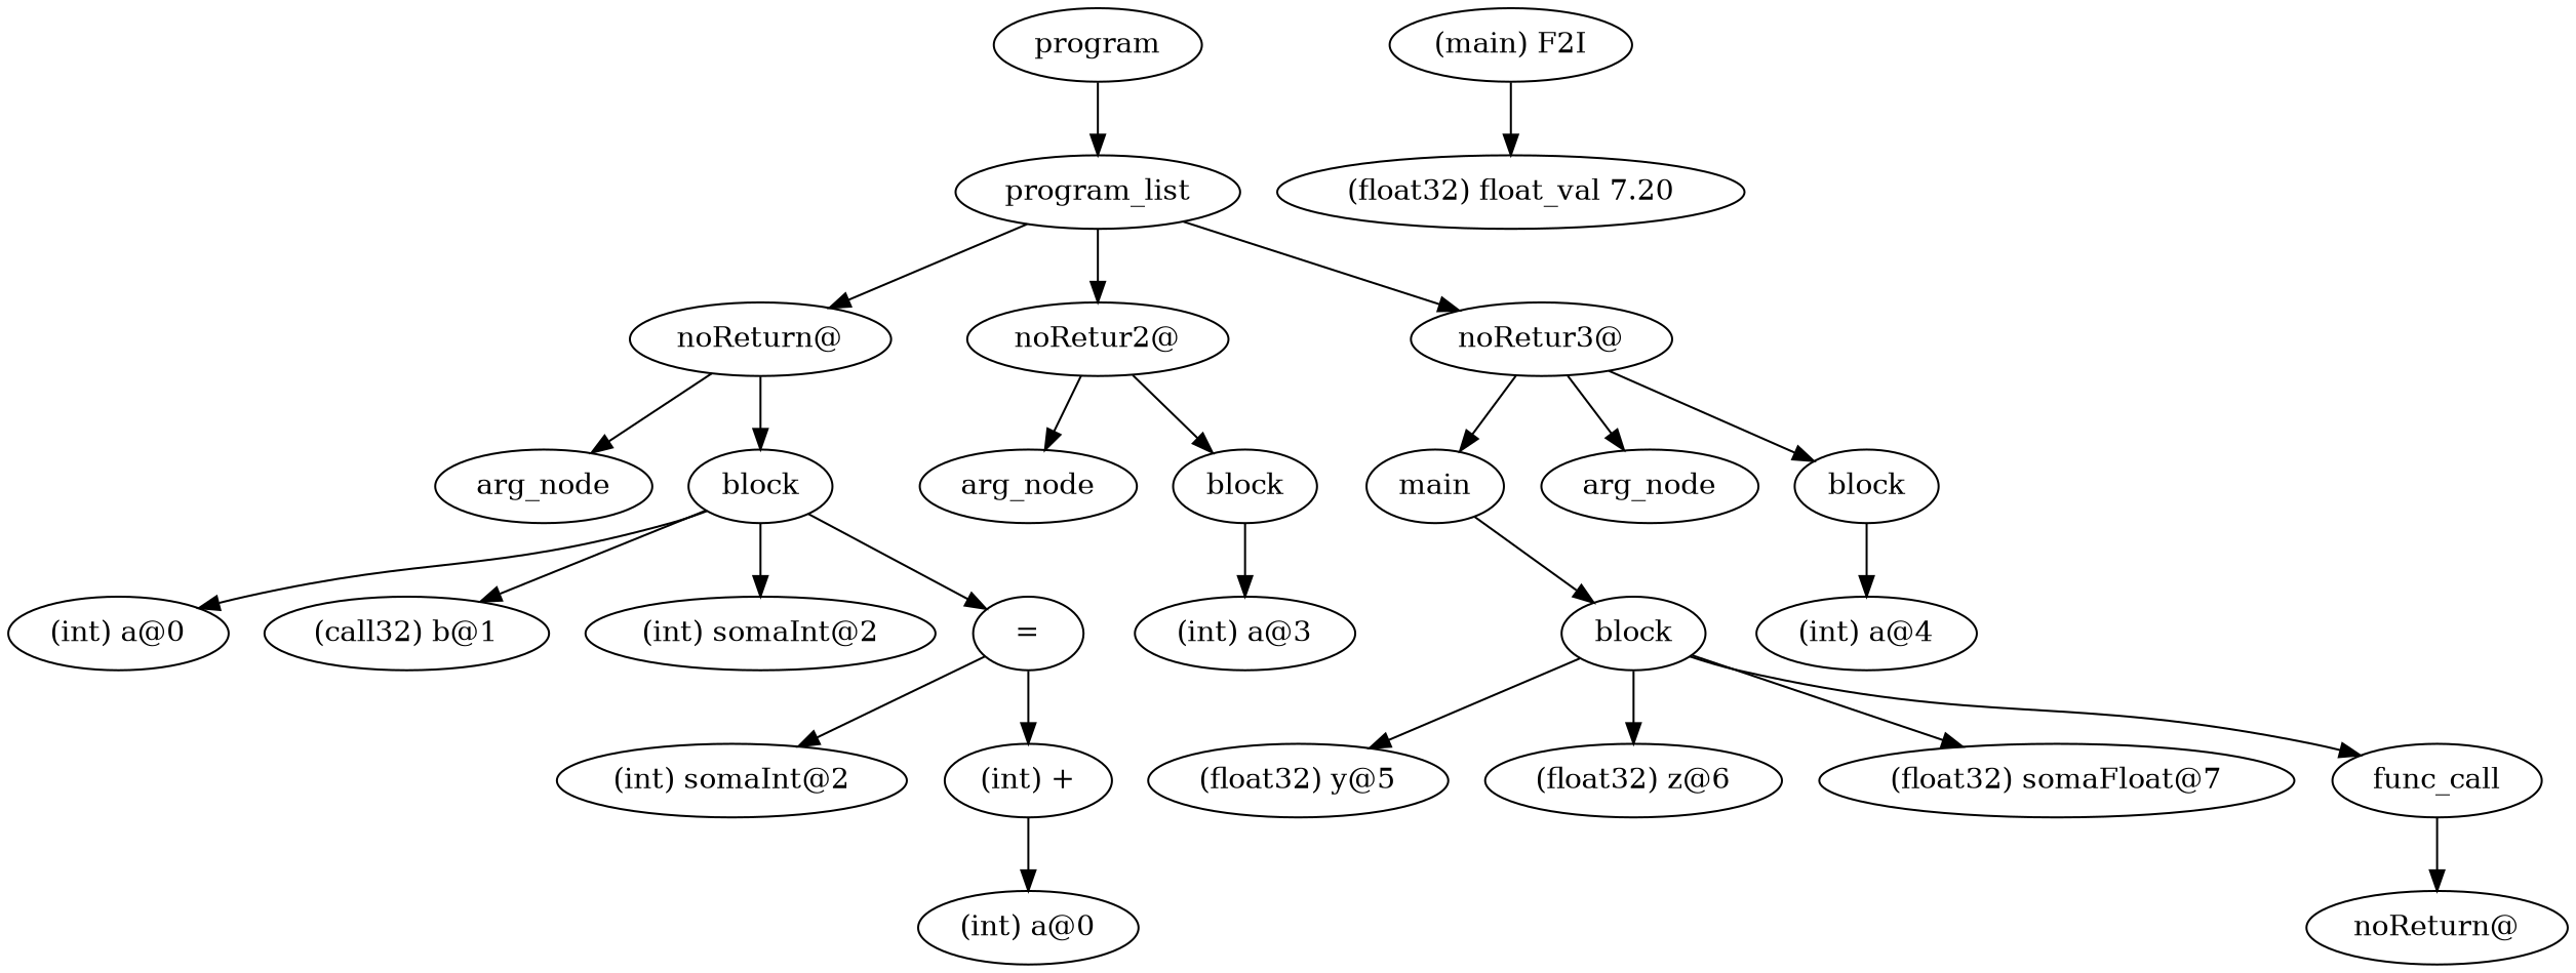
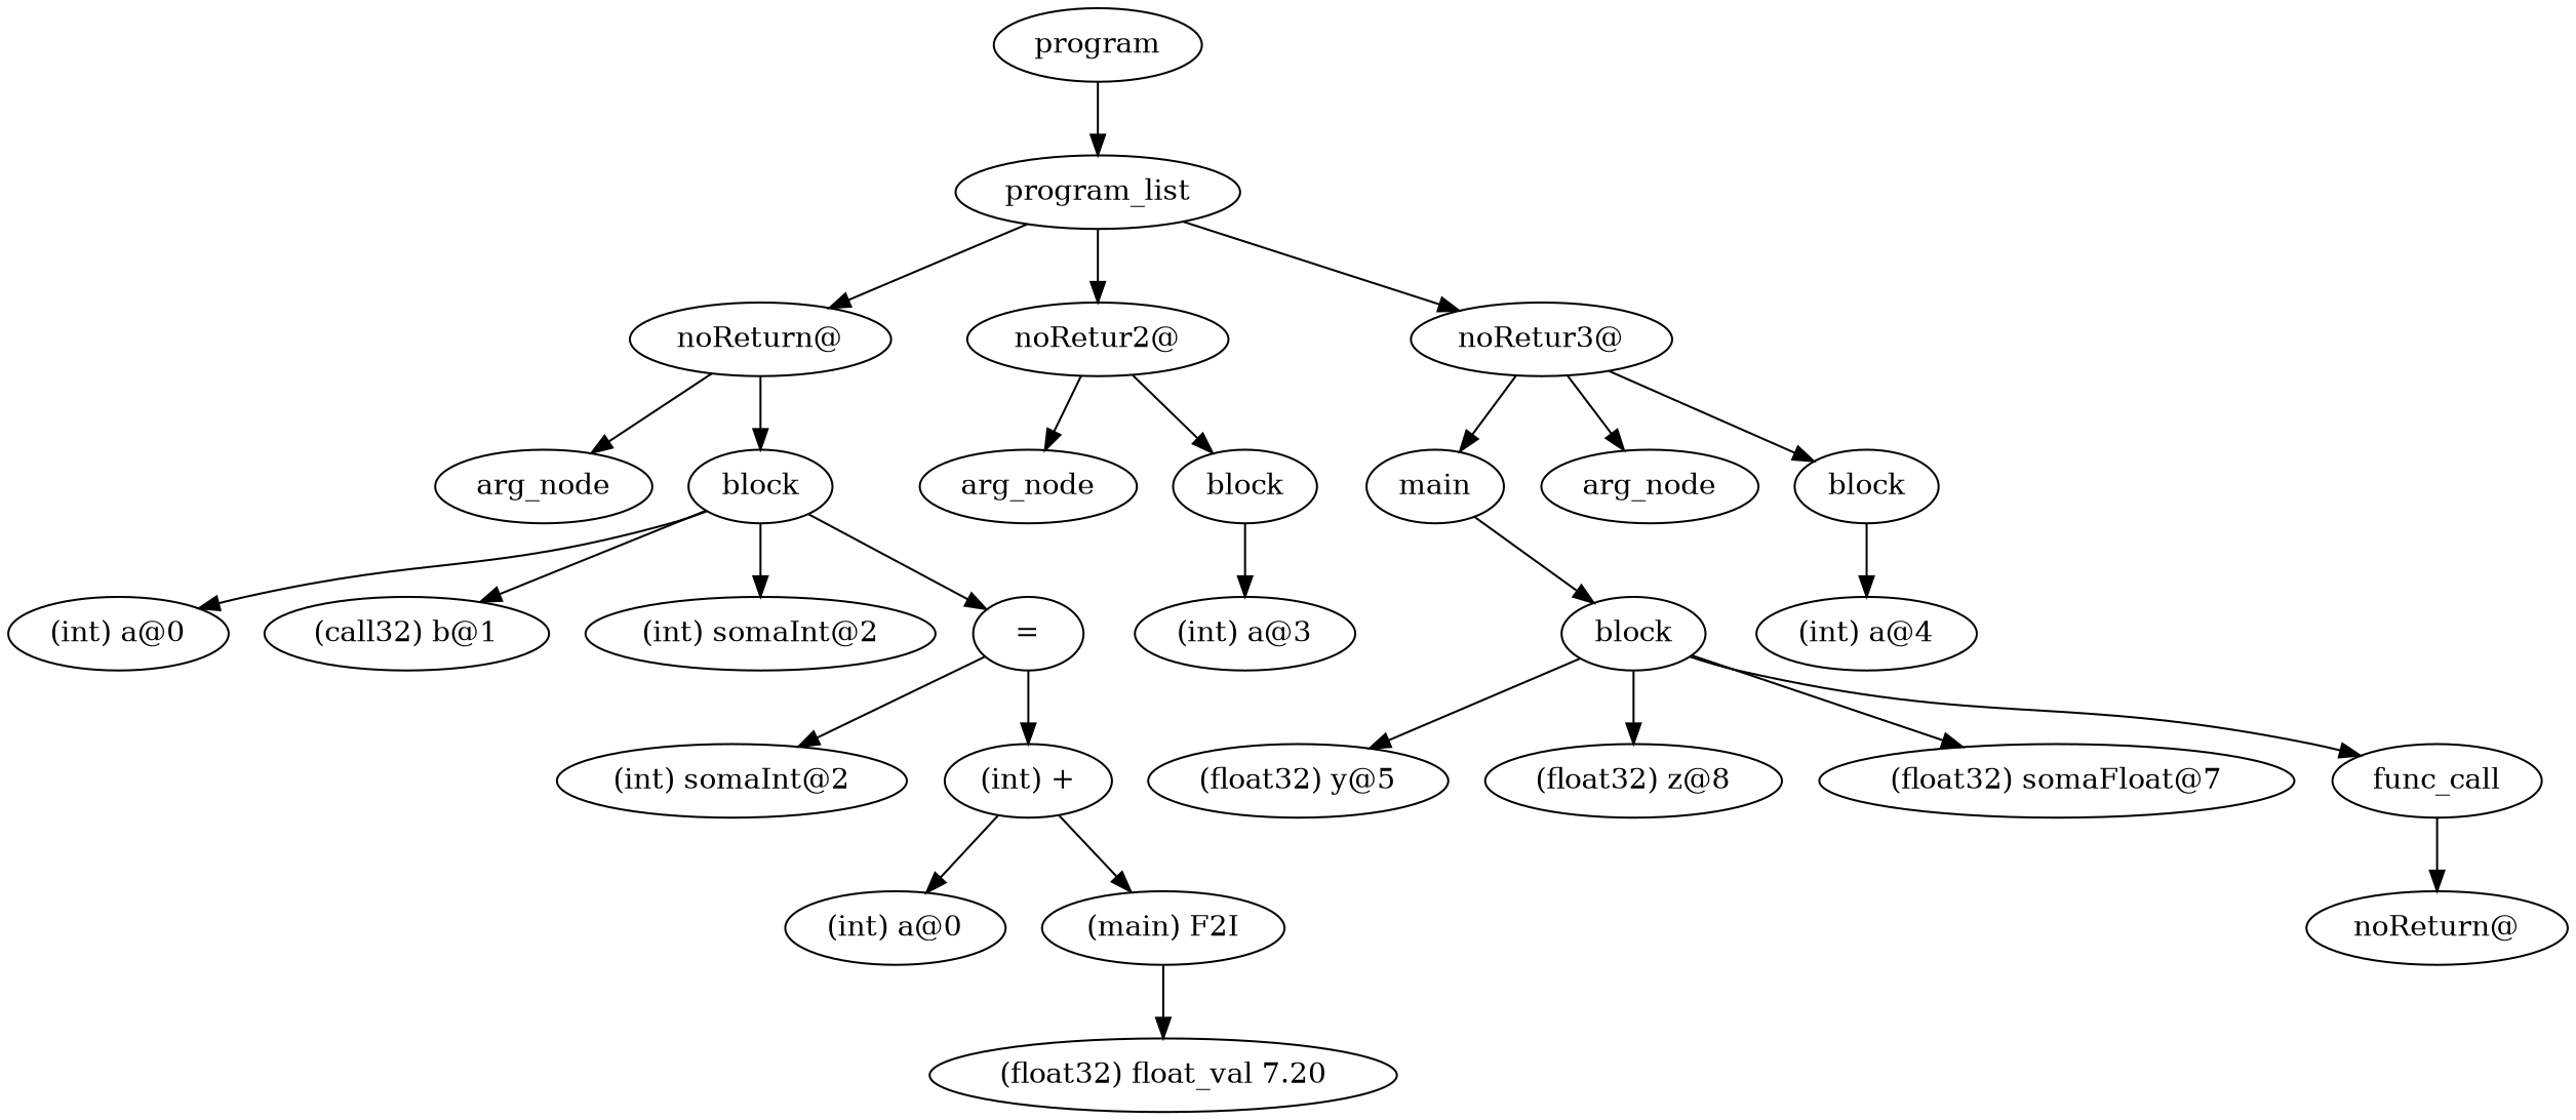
  digraph {
    fontname="DejaVu Serif"
    ordering=out
    node [fontname="DejaVu Serif"]
    edge [fontname="DejaVu Serif"]
    n1 [label=program]
    n2 [label=program_list]
    n3 [label="noReturn@"]
    n4 [label="noRetur2@"]
    n5 [label="noRetur3@"]
    n6 [label=main]
    n7 [label=block]
    n8 [label=arg_node]
    n9 [label=block]
    n10 [label=arg_node]
    n11 [label=block]
    n12 [label=arg_node]
    n13 [label=block]
    n14 [label="(int) a@0"]
    n15 [label="(call32) b@1"]
    n16 [label="(int) somaInt@2"]
    n17 [label="="]
    n18 [label="(int) somaInt@2"]
    n19 [label="(int) +"]
    n20 [label="(int) a@0"]
    n21 [label="(main) F2I"]
    n22 [label="(float32) float_val 7.20"]
    n23 [label="(int) a@3"]
    n24 [label="(int) a@4"]
    n25 [label="(float32) y@5"]
-   n26 [label="(float32) z@6"]
+   n26 [label="(float32) z@8"]
    n27 [label="(float32) somaFloat@7"]
    n28 [label=func_call]
    n29 [label="noReturn@"]
    n1 -> n2
    n2 -> n3
    n2 -> n4
    n2 -> n5
    n3 -> n8
    n3 -> n9
    n4 -> n10
    n4 -> n11
    n5 -> n6
    n5 -> n12
    n5 -> n13
    n6 -> n7
    n7 -> n25
    n7 -> n26
    n7 -> n27
    n7 -> n28
    n9 -> n14
    n9 -> n15
    n9 -> n16
    n9 -> n17
    n11 -> n23
    n13 -> n24
    n17 -> n18
    n17 -> n19
    n19 -> n20
+   n19 -> n21
    n21 -> n22
    n28 -> n29
  }
